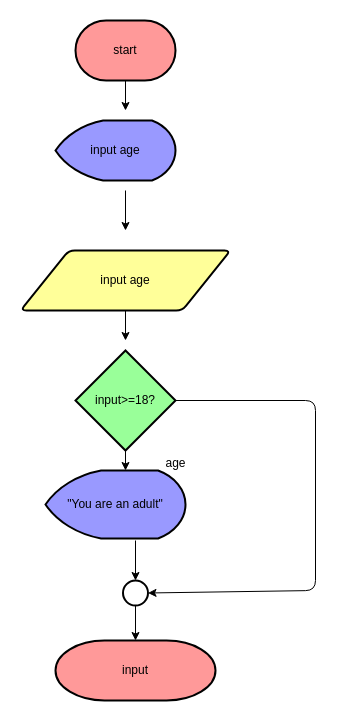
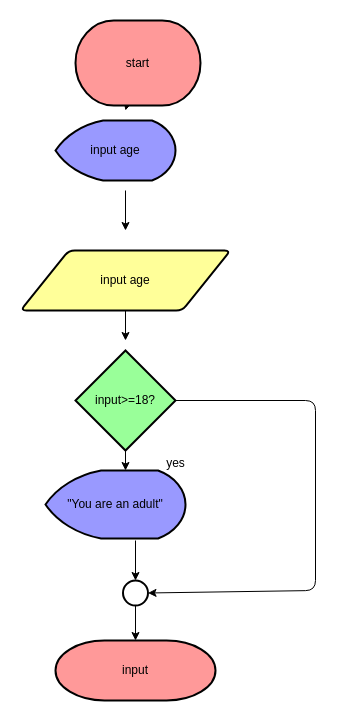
  <mxCell id="0" />
  <mxCell id="1" parent="0" />
  <mxCell id="2" style="edgeStyle=none;html=1;" edge="1" parent="1" source="3"><mxGeometry relative="1" as="geometry"><mxPoint x="125" y="110" as="targetPoint" /></mxGeometry></mxCell>
- <mxCell id="3" value="start" style="strokeWidth=2;html=1;shape=mxgraph.flowchart.terminator;whiteSpace=wrap;fillColor=#FF9999;" vertex="1" parent="1"><mxGeometry x="75" y="20" width="100" height="60" as="geometry" /></mxCell>
+ <mxCell id="3" value="start" style="strokeWidth=2;html=1;shape=mxgraph.flowchart.terminator;whiteSpace=wrap;fillColor=#FF9999;" vertex="1" parent="1"><mxGeometry x="75" y="20" width="125" height="85" as="geometry" /></mxCell>
  <mxCell id="4" style="edgeStyle=none;html=1;" edge="1" parent="1"><mxGeometry relative="1" as="geometry"><mxPoint x="125" y="230" as="targetPoint" /><mxPoint x="125" y="190" as="sourcePoint" /></mxGeometry></mxCell>
  <mxCell id="5" style="edgeStyle=none;html=1;" edge="1" parent="1" source="6"><mxGeometry relative="1" as="geometry"><mxPoint x="125" y="340" as="targetPoint" /></mxGeometry></mxCell>
  <mxCell id="6" value="input age" style="shape=parallelogram;html=1;strokeWidth=2;perimeter=parallelogramPerimeter;whiteSpace=wrap;rounded=1;arcSize=12;size=0.23;fillColor=#FFFF99;" vertex="1" parent="1"><mxGeometry x="20" y="250" width="210" height="60" as="geometry" /></mxCell>
  <mxCell id="7" style="edgeStyle=none;html=1;exitX=0.5;exitY=1;exitDx=0;exitDy=0;exitPerimeter=0;" edge="1" parent="1" source="8"><mxGeometry relative="1" as="geometry"><mxPoint x="125" y="470" as="targetPoint" /></mxGeometry></mxCell>
  <mxCell id="8" value="input&amp;gt;=18?" style="strokeWidth=2;html=1;shape=mxgraph.flowchart.decision;whiteSpace=wrap;fillColor=#99FF99;" vertex="1" parent="1"><mxGeometry x="75" y="350" width="100" height="100" as="geometry" /></mxCell>
  <mxCell id="9" style="edgeStyle=none;html=1;" edge="1" parent="1"><mxGeometry relative="1" as="geometry"><mxPoint x="135" y="580" as="targetPoint" /><mxPoint x="135" y="540" as="sourcePoint" /></mxGeometry></mxCell>
  <mxCell id="10" value="input" style="strokeWidth=2;html=1;shape=mxgraph.flowchart.terminator;whiteSpace=wrap;fillColor=#FF9999;" vertex="1" parent="1"><mxGeometry x="55" y="640" width="160" height="60" as="geometry" /></mxCell>
  <mxCell id="11" value="input age" style="strokeWidth=2;html=1;shape=mxgraph.flowchart.display;whiteSpace=wrap;fillColor=#9999FF;" vertex="1" parent="1"><mxGeometry x="55" y="120" width="120" height="60" as="geometry" /></mxCell>
  <mxCell id="12" value="" style="strokeWidth=2;html=1;shape=mxgraph.flowchart.start_2;whiteSpace=wrap;" vertex="1" parent="1"><mxGeometry x="122.5" y="580" width="25" height="25" as="geometry" /></mxCell>
  <mxCell id="13" style="edgeStyle=none;html=1;exitX=0.5;exitY=1;exitDx=0;exitDy=0;exitPerimeter=0;entryX=0.5;entryY=0;entryDx=0;entryDy=0;entryPerimeter=0;" edge="1" parent="1" source="12" target="10"><mxGeometry relative="1" as="geometry" /></mxCell>
  <mxCell id="14" style="edgeStyle=none;html=1;exitX=1;exitY=0.5;exitDx=0;exitDy=0;exitPerimeter=0;entryX=1;entryY=0.5;entryDx=0;entryDy=0;entryPerimeter=0;" edge="1" parent="1" source="8" target="12"><mxGeometry relative="1" as="geometry"><Array as="points"><mxPoint x="315" y="400" /><mxPoint x="315" y="590" /></Array></mxGeometry></mxCell>
- <mxCell id="15" value="age" style="text;html=1;align=center;verticalAlign=middle;resizable=0;points=[];autosize=1;strokeColor=none;fillColor=none;" vertex="1" parent="1"><mxGeometry x="155" y="448" width="40" height="30" as="geometry" /></mxCell>
+ <mxCell id="15" value="yes" style="text;html=1;align=center;verticalAlign=middle;resizable=0;points=[];autosize=1;strokeColor=none;fillColor=none;" vertex="1" parent="1"><mxGeometry x="155" y="448" width="40" height="30" as="geometry" /></mxCell>
  <mxCell id="16" value="&quot;You are an adult&quot;" style="strokeWidth=2;html=1;shape=mxgraph.flowchart.display;whiteSpace=wrap;fillColor=#9999FF;" vertex="1" parent="1"><mxGeometry x="45" y="470" width="140" height="68" as="geometry" /></mxCell>
